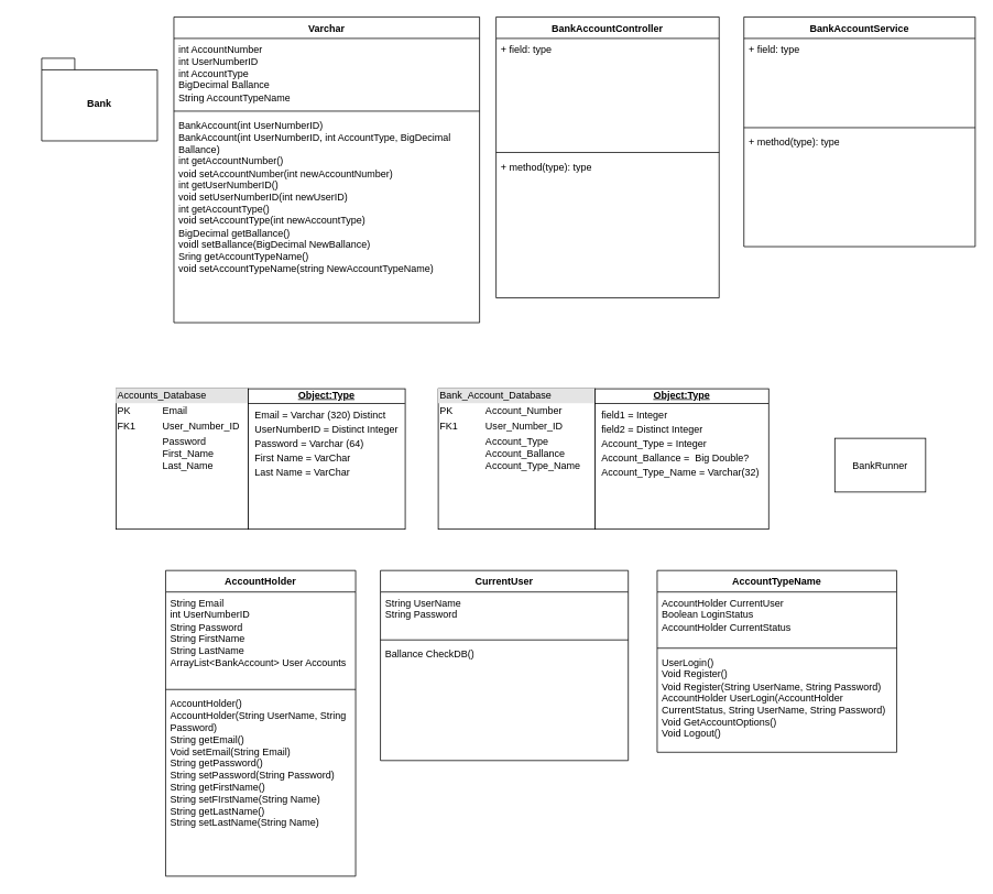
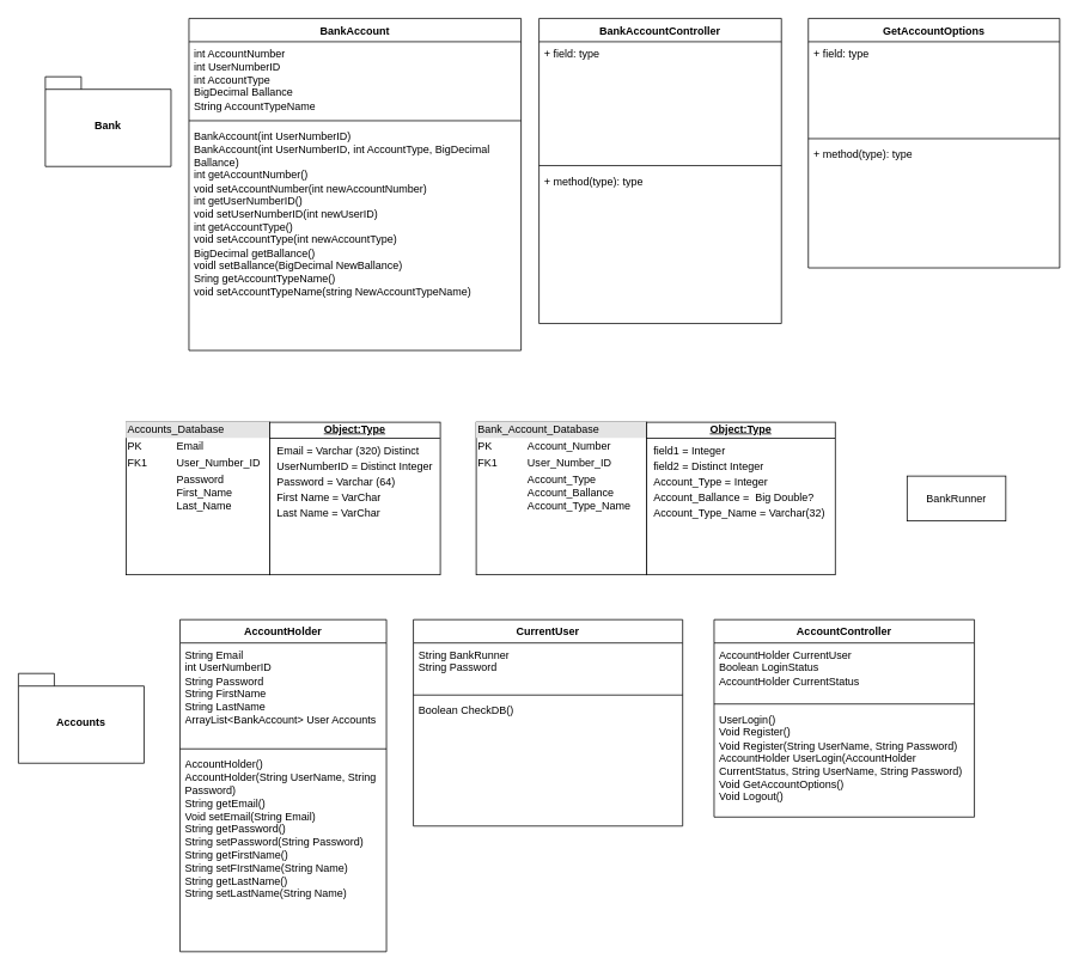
  <mxCell id="0" />
  <mxCell id="1" parent="0" />
  <mxCell id="2" value="&lt;div style=&quot;box-sizing:border-box;width:100%;background:#e4e4e4;padding:2px;&quot;&gt;Bank_Account_Database&lt;/div&gt;&lt;table style=&quot;width:100%;font-size:1em;&quot; cellpadding=&quot;2&quot; cellspacing=&quot;0&quot;&gt;&lt;tbody&gt;&lt;tr&gt;&lt;td&gt;PK&lt;/td&gt;&lt;td&gt;&lt;span style=&quot;white-space: pre;&quot;&gt;&#09;&lt;/span&gt;Account_Number&lt;/td&gt;&lt;/tr&gt;&lt;tr&gt;&lt;td&gt;FK1&lt;/td&gt;&lt;td&gt;&lt;span style=&quot;white-space: pre;&quot;&gt;&#09;&lt;/span&gt;User_Number_ID&lt;/td&gt;&lt;/tr&gt;&lt;tr&gt;&lt;td&gt;&lt;/td&gt;&lt;td&gt;&lt;span style=&quot;white-space: pre;&quot;&gt;&#09;&lt;/span&gt;Account_Type&lt;br&gt;&lt;span style=&quot;white-space: pre;&quot;&gt;&#09;&lt;/span&gt;Account_Ballance&lt;br&gt;&lt;span style=&quot;white-space: pre;&quot;&gt;&#09;&lt;/span&gt;Account_Type_Name&lt;br&gt;&lt;/td&gt;&lt;/tr&gt;&lt;/tbody&gt;&lt;/table&gt;" style="verticalAlign=top;align=left;overflow=fill;html=1;whiteSpace=wrap;" vertex="1" parent="1"><mxGeometry x="530" y="470" width="190" height="170" as="geometry" /></mxCell>
  <mxCell id="3" value="&lt;p style=&quot;margin: 4px 0px 0px; text-align: center; text-decoration: underline; line-height: 70%;&quot;&gt;&lt;b&gt;Object:Type&lt;/b&gt;&lt;/p&gt;&lt;hr size=&quot;1&quot; style=&quot;border-style:solid;&quot;&gt;&lt;p style=&quot;margin: 0px 0px 0px 8px; line-height: 140%;&quot;&gt;field1 = Integer&lt;br&gt;field2 = Distinct Integer&lt;br&gt;Account_Type = Integer&lt;/p&gt;&lt;p style=&quot;margin: 0px 0px 0px 8px; line-height: 140%;&quot;&gt;Account_Ballance =&amp;nbsp; Big Double?&lt;/p&gt;&lt;p style=&quot;margin: 0px 0px 0px 8px; line-height: 140%;&quot;&gt;Account_Type_Name = Varchar(32)&lt;/p&gt;" style="verticalAlign=top;align=left;overflow=fill;html=1;whiteSpace=wrap;" vertex="1" parent="1"><mxGeometry x="720" y="470" width="210" height="170" as="geometry" /></mxCell>
- <mxCell id="4" value="Varchar" style="swimlane;fontStyle=1;align=center;verticalAlign=top;childLayout=stackLayout;horizontal=1;startSize=26;horizontalStack=0;resizeParent=1;resizeParentMax=0;resizeLast=0;collapsible=1;marginBottom=0;whiteSpace=wrap;html=1;" vertex="1" parent="1"><mxGeometry x="210" y="20" width="370" height="370" as="geometry" /></mxCell>
+ <mxCell id="4" value="BankAccount" style="swimlane;fontStyle=1;align=center;verticalAlign=top;childLayout=stackLayout;horizontal=1;startSize=26;horizontalStack=0;resizeParent=1;resizeParentMax=0;resizeLast=0;collapsible=1;marginBottom=0;whiteSpace=wrap;html=1;" vertex="1" parent="1"><mxGeometry x="210" y="20" width="370" height="370" as="geometry" /></mxCell>
  <mxCell id="5" value="int AccountNumber&lt;div&gt;int UserNumberID&lt;/div&gt;&lt;div&gt;int AccountType&lt;/div&gt;&lt;div&gt;BigDecimal Ballance&lt;/div&gt;&lt;div&gt;String AccountTypeName&lt;/div&gt;" style="text;strokeColor=none;fillColor=none;align=left;verticalAlign=top;spacingLeft=4;spacingRight=4;overflow=hidden;rotatable=0;points=[[0,0.5],[1,0.5]];portConstraint=eastwest;whiteSpace=wrap;html=1;" vertex="1" parent="4"><mxGeometry y="26" width="370" height="84" as="geometry" /></mxCell>
  <mxCell id="6" value="" style="line;strokeWidth=1;fillColor=none;align=left;verticalAlign=middle;spacingTop=-1;spacingLeft=3;spacingRight=3;rotatable=0;labelPosition=right;points=[];portConstraint=eastwest;strokeColor=inherit;" vertex="1" parent="4"><mxGeometry y="110" width="370" height="8" as="geometry" /></mxCell>
  <mxCell id="7" value="BankAccount(int UserNumberID)&lt;div&gt;BankAccount(int UserNumberID, int AccountType, BigDecimal Ballance)&lt;/div&gt;&lt;div&gt;int getAccountNumber()&lt;/div&gt;&lt;div&gt;void setAccountNumber(int newAccountNumber)&lt;/div&gt;&lt;div&gt;int getUserNumberID()&lt;/div&gt;&lt;div&gt;void setUserNumberID(int newUserID)&lt;/div&gt;&lt;div&gt;int getAccountType()&lt;/div&gt;&lt;div&gt;void setAccountType(int newAccountType)&lt;/div&gt;&lt;div&gt;BigDecimal getBallance()&lt;/div&gt;&lt;div&gt;voidl setBallance(BigDecimal NewBallance)&lt;/div&gt;&lt;div&gt;Sring getAccountTypeName()&lt;/div&gt;&lt;div&gt;void setAccountTypeName(string NewAccountTypeName)&lt;/div&gt;&lt;div&gt;&lt;br&gt;&lt;/div&gt;&lt;div&gt;&lt;br&gt;&lt;/div&gt;" style="text;strokeColor=none;fillColor=none;align=left;verticalAlign=top;spacingLeft=4;spacingRight=4;overflow=hidden;rotatable=0;points=[[0,0.5],[1,0.5]];portConstraint=eastwest;whiteSpace=wrap;html=1;" vertex="1" parent="4"><mxGeometry y="118" width="370" height="252" as="geometry" /></mxCell>
- <mxCell id="8" value="BankAccountService" style="swimlane;fontStyle=1;align=center;verticalAlign=top;childLayout=stackLayout;horizontal=1;startSize=26;horizontalStack=0;resizeParent=1;resizeParentMax=0;resizeLast=0;collapsible=1;marginBottom=0;whiteSpace=wrap;html=1;" vertex="1" parent="1"><mxGeometry x="900" y="20" width="280" height="278" as="geometry" /></mxCell>
+ <mxCell id="8" value="GetAccountOptions" style="swimlane;fontStyle=1;align=center;verticalAlign=top;childLayout=stackLayout;horizontal=1;startSize=26;horizontalStack=0;resizeParent=1;resizeParentMax=0;resizeLast=0;collapsible=1;marginBottom=0;whiteSpace=wrap;html=1;" vertex="1" parent="1"><mxGeometry x="900" y="20" width="280" height="278" as="geometry" /></mxCell>
  <mxCell id="9" value="+ field: type" style="text;strokeColor=none;fillColor=none;align=left;verticalAlign=top;spacingLeft=4;spacingRight=4;overflow=hidden;rotatable=0;points=[[0,0.5],[1,0.5]];portConstraint=eastwest;whiteSpace=wrap;html=1;" vertex="1" parent="8"><mxGeometry y="26" width="280" height="104" as="geometry" /></mxCell>
  <mxCell id="10" value="" style="line;strokeWidth=1;fillColor=none;align=left;verticalAlign=middle;spacingTop=-1;spacingLeft=3;spacingRight=3;rotatable=0;labelPosition=right;points=[];portConstraint=eastwest;strokeColor=inherit;" vertex="1" parent="8"><mxGeometry y="130" width="280" height="8" as="geometry" /></mxCell>
  <mxCell id="11" value="+ method(type): type" style="text;strokeColor=none;fillColor=none;align=left;verticalAlign=top;spacingLeft=4;spacingRight=4;overflow=hidden;rotatable=0;points=[[0,0.5],[1,0.5]];portConstraint=eastwest;whiteSpace=wrap;html=1;" vertex="1" parent="8"><mxGeometry y="138" width="280" height="140" as="geometry" /></mxCell>
  <mxCell id="12" value="BankAccountController" style="swimlane;fontStyle=1;align=center;verticalAlign=top;childLayout=stackLayout;horizontal=1;startSize=26;horizontalStack=0;resizeParent=1;resizeParentMax=0;resizeLast=0;collapsible=1;marginBottom=0;whiteSpace=wrap;html=1;" vertex="1" parent="1"><mxGeometry x="600" y="20" width="270" height="340" as="geometry" /></mxCell>
  <mxCell id="13" value="+ field: type" style="text;strokeColor=none;fillColor=none;align=left;verticalAlign=top;spacingLeft=4;spacingRight=4;overflow=hidden;rotatable=0;points=[[0,0.5],[1,0.5]];portConstraint=eastwest;whiteSpace=wrap;html=1;" vertex="1" parent="12"><mxGeometry y="26" width="270" height="134" as="geometry" /></mxCell>
  <mxCell id="14" value="" style="line;strokeWidth=1;fillColor=none;align=left;verticalAlign=middle;spacingTop=-1;spacingLeft=3;spacingRight=3;rotatable=0;labelPosition=right;points=[];portConstraint=eastwest;strokeColor=inherit;" vertex="1" parent="12"><mxGeometry y="160" width="270" height="8" as="geometry" /></mxCell>
  <mxCell id="15" value="+ method(type): type" style="text;strokeColor=none;fillColor=none;align=left;verticalAlign=top;spacingLeft=4;spacingRight=4;overflow=hidden;rotatable=0;points=[[0,0.5],[1,0.5]];portConstraint=eastwest;whiteSpace=wrap;html=1;" vertex="1" parent="12"><mxGeometry y="168" width="270" height="172" as="geometry" /></mxCell>
  <mxCell id="16" value="AccountHolder" style="swimlane;fontStyle=1;align=center;verticalAlign=top;childLayout=stackLayout;horizontal=1;startSize=26;horizontalStack=0;resizeParent=1;resizeParentMax=0;resizeLast=0;collapsible=1;marginBottom=0;whiteSpace=wrap;html=1;" vertex="1" parent="1"><mxGeometry x="200" y="690" width="230" height="370" as="geometry" /></mxCell>
  <mxCell id="17" value="String Email&lt;div&gt;int UserNumberID&lt;/div&gt;&lt;div&gt;String Password&lt;/div&gt;&lt;div&gt;String FirstName&lt;/div&gt;&lt;div&gt;String LastName&lt;/div&gt;&lt;div&gt;ArrayList&amp;lt;BankAccount&amp;gt; User Accounts&amp;nbsp;&lt;/div&gt;" style="text;strokeColor=none;fillColor=none;align=left;verticalAlign=top;spacingLeft=4;spacingRight=4;overflow=hidden;rotatable=0;points=[[0,0.5],[1,0.5]];portConstraint=eastwest;whiteSpace=wrap;html=1;" vertex="1" parent="16"><mxGeometry y="26" width="230" height="114" as="geometry" /></mxCell>
  <mxCell id="18" value="" style="line;strokeWidth=1;fillColor=none;align=left;verticalAlign=middle;spacingTop=-1;spacingLeft=3;spacingRight=3;rotatable=0;labelPosition=right;points=[];portConstraint=eastwest;strokeColor=inherit;" vertex="1" parent="16"><mxGeometry y="140" width="230" height="8" as="geometry" /></mxCell>
  <mxCell id="19" value="AccountHolder()&lt;div&gt;AccountHolder(String UserName, String Password)&lt;/div&gt;&lt;div&gt;String getEmail()&lt;/div&gt;&lt;div&gt;Void setEmail(String Email)&lt;/div&gt;&lt;div&gt;String getPassword()&lt;/div&gt;&lt;div&gt;String setPassword(String Password)&lt;/div&gt;&lt;div&gt;String getFirstName()&lt;/div&gt;&lt;div&gt;String setFIrstName(String Name)&lt;/div&gt;&lt;div&gt;&lt;div&gt;String getLastName()&lt;/div&gt;&lt;div&gt;String setLastName(String Name)&lt;/div&gt;&lt;/div&gt;" style="text;strokeColor=none;fillColor=none;align=left;verticalAlign=top;spacingLeft=4;spacingRight=4;overflow=hidden;rotatable=0;points=[[0,0.5],[1,0.5]];portConstraint=eastwest;whiteSpace=wrap;html=1;" vertex="1" parent="16"><mxGeometry y="148" width="230" height="222" as="geometry" /></mxCell>
  <mxCell id="20" value="CurrentUser" style="swimlane;fontStyle=1;align=center;verticalAlign=top;childLayout=stackLayout;horizontal=1;startSize=26;horizontalStack=0;resizeParent=1;resizeParentMax=0;resizeLast=0;collapsible=1;marginBottom=0;whiteSpace=wrap;html=1;" vertex="1" parent="1"><mxGeometry x="460" y="690" width="300" height="230" as="geometry" /></mxCell>
- <mxCell id="21" value="String UserName&lt;div&gt;String Password&lt;/div&gt;" style="text;strokeColor=none;fillColor=none;align=left;verticalAlign=top;spacingLeft=4;spacingRight=4;overflow=hidden;rotatable=0;points=[[0,0.5],[1,0.5]];portConstraint=eastwest;whiteSpace=wrap;html=1;" vertex="1" parent="20"><mxGeometry y="26" width="300" height="54" as="geometry" /></mxCell>
+ <mxCell id="21" value="String BankRunner&lt;div&gt;String Password&lt;/div&gt;" style="text;strokeColor=none;fillColor=none;align=left;verticalAlign=top;spacingLeft=4;spacingRight=4;overflow=hidden;rotatable=0;points=[[0,0.5],[1,0.5]];portConstraint=eastwest;whiteSpace=wrap;html=1;" vertex="1" parent="20"><mxGeometry y="26" width="300" height="54" as="geometry" /></mxCell>
  <mxCell id="22" value="" style="line;strokeWidth=1;fillColor=none;align=left;verticalAlign=middle;spacingTop=-1;spacingLeft=3;spacingRight=3;rotatable=0;labelPosition=right;points=[];portConstraint=eastwest;strokeColor=inherit;" vertex="1" parent="20"><mxGeometry y="80" width="300" height="8" as="geometry" /></mxCell>
- <mxCell id="23" value="Ballance CheckDB()&lt;div&gt;&lt;br&gt;&lt;/div&gt;" style="text;strokeColor=none;fillColor=none;align=left;verticalAlign=top;spacingLeft=4;spacingRight=4;overflow=hidden;rotatable=0;points=[[0,0.5],[1,0.5]];portConstraint=eastwest;whiteSpace=wrap;html=1;" vertex="1" parent="20"><mxGeometry y="88" width="300" height="142" as="geometry" /></mxCell>
- <mxCell id="24" value="AccountTypeName" style="swimlane;fontStyle=1;align=center;verticalAlign=top;childLayout=stackLayout;horizontal=1;startSize=26;horizontalStack=0;resizeParent=1;resizeParentMax=0;resizeLast=0;collapsible=1;marginBottom=0;whiteSpace=wrap;html=1;" vertex="1" parent="1"><mxGeometry x="795" y="690" width="290" height="220" as="geometry" /></mxCell>
+ <mxCell id="23" value="Boolean CheckDB()&lt;div&gt;&lt;br&gt;&lt;/div&gt;" style="text;strokeColor=none;fillColor=none;align=left;verticalAlign=top;spacingLeft=4;spacingRight=4;overflow=hidden;rotatable=0;points=[[0,0.5],[1,0.5]];portConstraint=eastwest;whiteSpace=wrap;html=1;" vertex="1" parent="20"><mxGeometry y="88" width="300" height="142" as="geometry" /></mxCell>
+ <mxCell id="24" value="AccountController" style="swimlane;fontStyle=1;align=center;verticalAlign=top;childLayout=stackLayout;horizontal=1;startSize=26;horizontalStack=0;resizeParent=1;resizeParentMax=0;resizeLast=0;collapsible=1;marginBottom=0;whiteSpace=wrap;html=1;" vertex="1" parent="1"><mxGeometry x="795" y="690" width="290" height="220" as="geometry" /></mxCell>
  <mxCell id="25" value="&lt;div&gt;AccountHolder CurrentUser&lt;/div&gt;&lt;div&gt;Boolean LoginStatus&lt;/div&gt;&lt;div&gt;AccountHolder CurrentStatus&lt;/div&gt;" style="text;strokeColor=none;fillColor=none;align=left;verticalAlign=top;spacingLeft=4;spacingRight=4;overflow=hidden;rotatable=0;points=[[0,0.5],[1,0.5]];portConstraint=eastwest;whiteSpace=wrap;html=1;" vertex="1" parent="24"><mxGeometry y="26" width="290" height="64" as="geometry" /></mxCell>
  <mxCell id="26" value="" style="line;strokeWidth=1;fillColor=none;align=left;verticalAlign=middle;spacingTop=-1;spacingLeft=3;spacingRight=3;rotatable=0;labelPosition=right;points=[];portConstraint=eastwest;strokeColor=inherit;" vertex="1" parent="24"><mxGeometry y="90" width="290" height="8" as="geometry" /></mxCell>
  <mxCell id="27" value="&lt;div&gt;&lt;span style=&quot;background-color: initial;&quot;&gt;UserLogin()&lt;/span&gt;&lt;/div&gt;&lt;div&gt;&lt;span style=&quot;background-color: initial;&quot;&gt;Void Register()&lt;/span&gt;&lt;br&gt;&lt;/div&gt;&lt;div&gt;Void Register(String UserName, String Password)&lt;/div&gt;&lt;div&gt;AccountHolder UserLogin(AccountHolder CurrentStatus, String UserName, String Password)&lt;/div&gt;&lt;div&gt;Void GetAccountOptions()&lt;/div&gt;&lt;div&gt;Void Logout()&lt;/div&gt;" style="text;strokeColor=none;fillColor=none;align=left;verticalAlign=top;spacingLeft=4;spacingRight=4;overflow=hidden;rotatable=0;points=[[0,0.5],[1,0.5]];portConstraint=eastwest;whiteSpace=wrap;html=1;" vertex="1" parent="24"><mxGeometry y="98" width="290" height="122" as="geometry" /></mxCell>
- <mxCell id="28" value="BankRunner" style="html=1;whiteSpace=wrap;" vertex="1" parent="1"><mxGeometry x="1010" y="530" width="110" height="65" as="geometry" /></mxCell>
- <mxCell id="29" value="Bank" style="shape=folder;fontStyle=1;spacingTop=10;tabWidth=40;tabHeight=14;tabPosition=left;html=1;whiteSpace=wrap;" vertex="1" parent="1"><mxGeometry x="50" y="70" width="140" height="100" as="geometry" /></mxCell>
+ <mxCell id="28" value="BankRunner" style="html=1;whiteSpace=wrap;" vertex="1" parent="1"><mxGeometry x="1010" y="530" width="110" height="50" as="geometry" /></mxCell>
+ <mxCell id="29" value="Bank" style="shape=folder;fontStyle=1;spacingTop=10;tabWidth=40;tabHeight=14;tabPosition=left;html=1;whiteSpace=wrap;" vertex="1" parent="1"><mxGeometry x="50" y="85" width="140" height="100" as="geometry" /></mxCell>
+ <mxCell id="30" value="Accounts" style="shape=folder;fontStyle=1;spacingTop=10;tabWidth=40;tabHeight=14;tabPosition=left;html=1;whiteSpace=wrap;" vertex="1" parent="1"><mxGeometry x="20" y="750" width="140" height="100" as="geometry" /></mxCell>
  <mxCell id="31" value="&lt;div style=&quot;box-sizing:border-box;width:100%;background:#e4e4e4;padding:2px;&quot;&gt;Accounts_Database&lt;/div&gt;&lt;table style=&quot;width:100%;font-size:1em;&quot; cellpadding=&quot;2&quot; cellspacing=&quot;0&quot;&gt;&lt;tbody&gt;&lt;tr&gt;&lt;td&gt;PK&lt;/td&gt;&lt;td&gt;&lt;span style=&quot;white-space: pre;&quot;&gt;&#09;&lt;/span&gt;Email&lt;span style=&quot;white-space: pre;&quot;&gt;&#09;&lt;/span&gt;&lt;span style=&quot;white-space: pre;&quot;&gt;&#09;&lt;/span&gt;&lt;/td&gt;&lt;/tr&gt;&lt;tr&gt;&lt;td&gt;FK1&lt;/td&gt;&lt;td&gt;&lt;span style=&quot;white-space: pre;&quot;&gt;&#09;&lt;/span&gt;User_Number_ID&lt;/td&gt;&lt;/tr&gt;&lt;tr&gt;&lt;td&gt;&lt;/td&gt;&lt;td&gt;&lt;span style=&quot;white-space: pre;&quot;&gt;&#09;&lt;/span&gt;Password&lt;br&gt;&lt;span style=&quot;white-space: pre;&quot;&gt;&#09;&lt;/span&gt;First_Name&lt;br&gt;&lt;span style=&quot;white-space: pre;&quot;&gt;&#09;&lt;/span&gt;Last_Name&lt;br&gt;&lt;/td&gt;&lt;/tr&gt;&lt;/tbody&gt;&lt;/table&gt;" style="verticalAlign=top;align=left;overflow=fill;html=1;whiteSpace=wrap;" vertex="1" parent="1"><mxGeometry x="140" y="470" width="160" height="170" as="geometry" /></mxCell>
  <mxCell id="32" value="&lt;p style=&quot;margin: 4px 0px 0px; text-align: center; text-decoration: underline; line-height: 70%;&quot;&gt;&lt;b&gt;Object:Type&lt;/b&gt;&lt;/p&gt;&lt;hr size=&quot;1&quot; style=&quot;border-style:solid;&quot;&gt;&lt;p style=&quot;margin: 0px 0px 0px 8px; line-height: 140%;&quot;&gt;Email = Varchar (320) Distinct&lt;br&gt;UserNumberID = Distinct Integer&lt;br&gt;Password = Varchar (64)&lt;/p&gt;&lt;p style=&quot;margin: 0px 0px 0px 8px; line-height: 140%;&quot;&gt;First Name = VarChar&lt;/p&gt;&lt;p style=&quot;margin: 0px 0px 0px 8px; line-height: 140%;&quot;&gt;Last Name = VarChar&lt;/p&gt;" style="verticalAlign=top;align=left;overflow=fill;html=1;whiteSpace=wrap;" vertex="1" parent="1"><mxGeometry x="300" y="470" width="190" height="170" as="geometry" /></mxCell>
